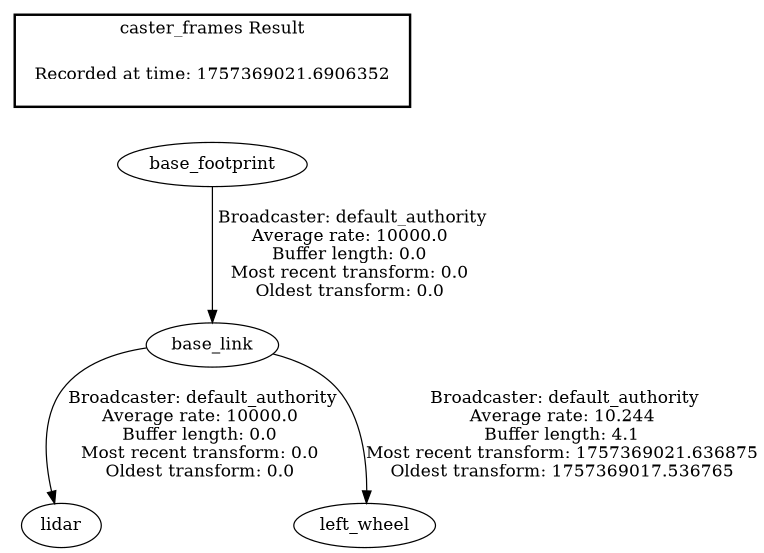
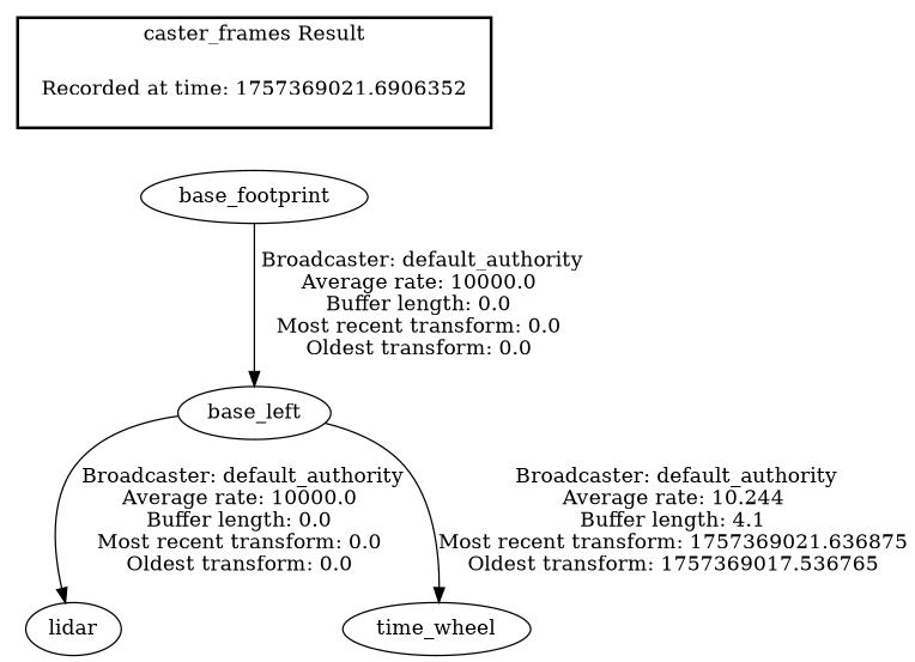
  digraph {
    "Recorded at time: 1757369021.6906352" [shape=plaintext]
    base_footprint
-   base_link
+   base_link [label=base_left]
    lidar
-   left_wheel
+   left_wheel [label=time_wheel]
    subgraph cluster_1 {
      color=black
      label="caster_frames Result"
      style=bold
      "Recorded at time: 1757369021.6906352"
    }
    "Recorded at time: 1757369021.6906352" -> base_footprint [style=invis]
    base_footprint -> base_link [label=" Broadcaster: default_authority\nAverage rate: 10000.0\nBuffer length: 0.0\nMost recent transform: 0.0\nOldest transform: 0.0\n"]
    base_link -> lidar [label=" Broadcaster: default_authority\nAverage rate: 10000.0\nBuffer length: 0.0\nMost recent transform: 0.0\nOldest transform: 0.0\n"]
    base_link -> left_wheel [label=" Broadcaster: default_authority\nAverage rate: 10.244\nBuffer length: 4.1\nMost recent transform: 1757369021.636875\nOldest transform: 1757369017.536765\n"]
  }
